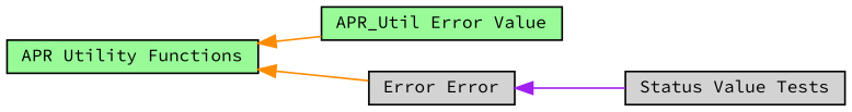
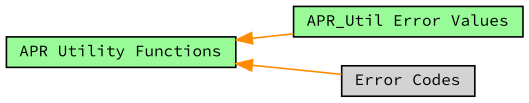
  digraph {
    fontname="Source Code Pro"
    rankdir=LR
    node [color=black fillcolor=palegreen fontname="Source Code Pro" fontsize=10 shape=box style=filled]
    edge [color=darkorange dir=back fontname="Source Code Pro" fontsize=10 labelfontname=Helvetica labelfontsize=10 shape=plaintext style=solid]
-   n1 [height=0.2 label="APR_Util Error Value" width=0.4]
-   n2 [fillcolor=lightgrey height=0.2 label="Status Value Tests" width=0.4]
+   n1 [height=0.2 label="APR_Util Error Values" width=0.4]
    n3 [height=0.2 label="APR Utility Functions" width=0.4]
-   n4 [fillcolor=lightgrey fontcolor=black height=0.2 label="Error Error" width=0.4]
+   n4 [fillcolor=lightgrey fontcolor=black height=0.2 label="Error Codes" width=0.4]
    n3 -> n1
    n3 -> n4
-   n4 -> n2 [color=purple]
  }
